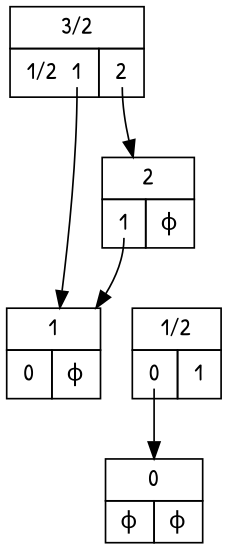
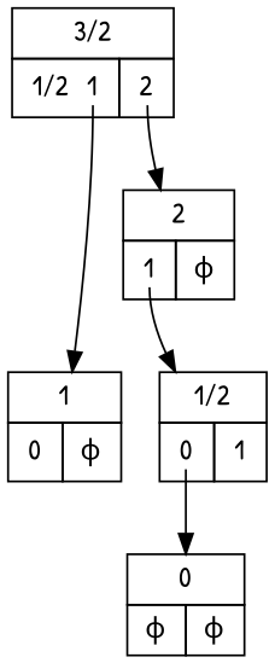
  digraph {
    fontname="Patrick Hand"
    node [fontname="Patrick Hand" margin=0 shape=none]
    edge [fontname="Patrick Hand"]
    n1 [label=<<TABLE BORDER="0" CELLBORDER="1" CELLSPACING="0" CELLPADDING="4">          <TR><TD COLSPAN="2">3/2</TD></TR>          <TR><TD PORT="L"> <TABLE BORDER="0" CELLBORDER="0" CELLPADDING="0"><TR><TD PORT="1/2,1"> 1/2 </TD> &nbsp; <TD PORT="1,2"> 1 </TD> &nbsp; </TR></TABLE> </TD><TD PORT="R"> <TABLE BORDER="0" CELLBORDER="0" CELLPADDING="0"><TR><TD PORT="2,1"> 2 </TD> &nbsp; </TR></TABLE> </TD></TR>          </TABLE>>]
    n2 [label=<<TABLE BORDER="0" CELLBORDER="1" CELLSPACING="0" CELLPADDING="4">          <TR><TD COLSPAN="2">1</TD></TR>          <TR><TD PORT="L"> <TABLE BORDER="0" CELLBORDER="0" CELLPADDING="0"><TR><TD PORT="0,1"> 0 </TD> &nbsp; </TR></TABLE> </TD><TD PORT="R"> ϕ </TD></TR>          </TABLE>>]
    n3 [label=<<TABLE BORDER="0" CELLBORDER="1" CELLSPACING="0" CELLPADDING="4">          <TR><TD COLSPAN="2">2</TD></TR>          <TR><TD PORT="L"> <TABLE BORDER="0" CELLBORDER="0" CELLPADDING="0"><TR><TD PORT="1,1"> 1 </TD> &nbsp; </TR></TABLE> </TD><TD PORT="R"> ϕ </TD></TR>          </TABLE>>]
    n4 [label=<<TABLE BORDER="0" CELLBORDER="1" CELLSPACING="0" CELLPADDING="4">          <TR><TD COLSPAN="2">1/2</TD></TR>          <TR><TD PORT="L"> <TABLE BORDER="0" CELLBORDER="0" CELLPADDING="0"><TR><TD PORT="0,1"> 0 </TD> &nbsp; </TR></TABLE> </TD><TD PORT="R"> <TABLE BORDER="0" CELLBORDER="0" CELLPADDING="0"><TR><TD PORT="1,1"> 1 </TD> &nbsp; </TR></TABLE> </TD></TR>          </TABLE>>]
    n5 [label=<<TABLE BORDER="0" CELLBORDER="1" CELLSPACING="0" CELLPADDING="4">          <TR><TD COLSPAN="2">0</TD></TR>          <TR><TD PORT="L"> ϕ </TD><TD PORT="R"> ϕ </TD></TR>          </TABLE>>]
    n1 -> n2 [tailport="1,2"]
    n1 -> n3 [tailport="2,1"]
-   n3 -> n2 [tailport="1,1"]
+   n3 -> n4 [tailport="1,1"]
    n4 -> n5 [tailport="0,1"]
  }
